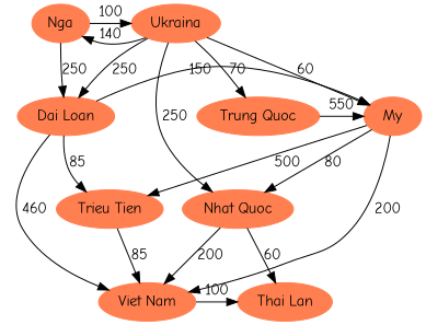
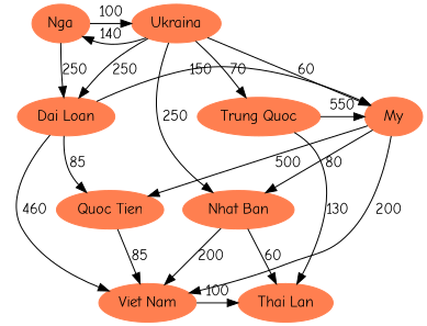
  digraph {
    fontname="Comic Neue"
    node [color=coral fontname="Comic Neue" shape=oval style=filled]
    edge [fontname="Comic Neue"]
    Nga
    Ukraina
-   "Trieu Tien"
-   "Nhat Ban" [label="Nhat Quoc"]
+   "Trieu Tien" [label="Quoc Tien"]
+   "Nhat Ban"
    "Dai Loan"
    "Trung Quoc"
    My
    "Viet Nam"
    "Thai Lan"
    subgraph sub_1 {
      rank=same
      Nga
      Ukraina
    }
    subgraph sub_2 {
      rank=same
      "Trieu Tien"
      "Nhat Ban"
    }
    subgraph sub_3 {
      rank=same
      "Dai Loan"
      "Trung Quoc"
      My
    }
    subgraph sub_4 {
      rank=same
      "Viet Nam"
      "Thai Lan"
    }
    Nga -> Ukraina [label=100]
    Nga -> "Dai Loan" [label=250]
    Ukraina -> Nga [label=140]
    Ukraina -> "Nhat Ban" [label=250]
    Ukraina -> "Dai Loan" [label=250]
    Ukraina -> "Trung Quoc" [label=70]
    Ukraina -> My [label=60]
    "Trieu Tien" -> "Viet Nam" [label=85]
    "Nhat Ban" -> "Viet Nam" [label=200]
    "Nhat Ban" -> "Thai Lan" [label=60]
    "Dai Loan" -> "Trieu Tien" [label=85]
    "Dai Loan" -> My [label=150]
    "Dai Loan" -> "Viet Nam" [label=460]
    "Trung Quoc" -> My [label=550]
+   "Trung Quoc" -> "Thai Lan" [label=130]
    My -> "Trieu Tien" [label=500]
    My -> "Nhat Ban" [label=80]
    My -> "Viet Nam" [label=200]
    "Viet Nam" -> "Thai Lan" [label=100]
  }
